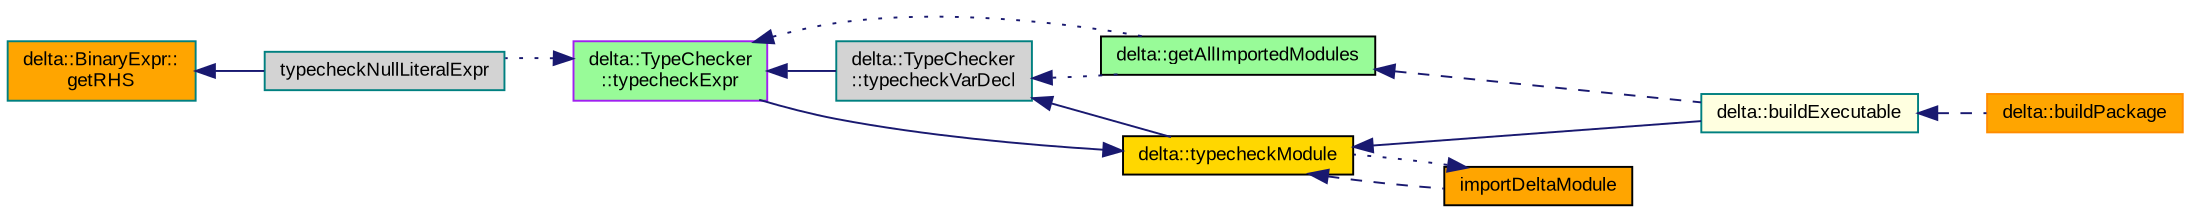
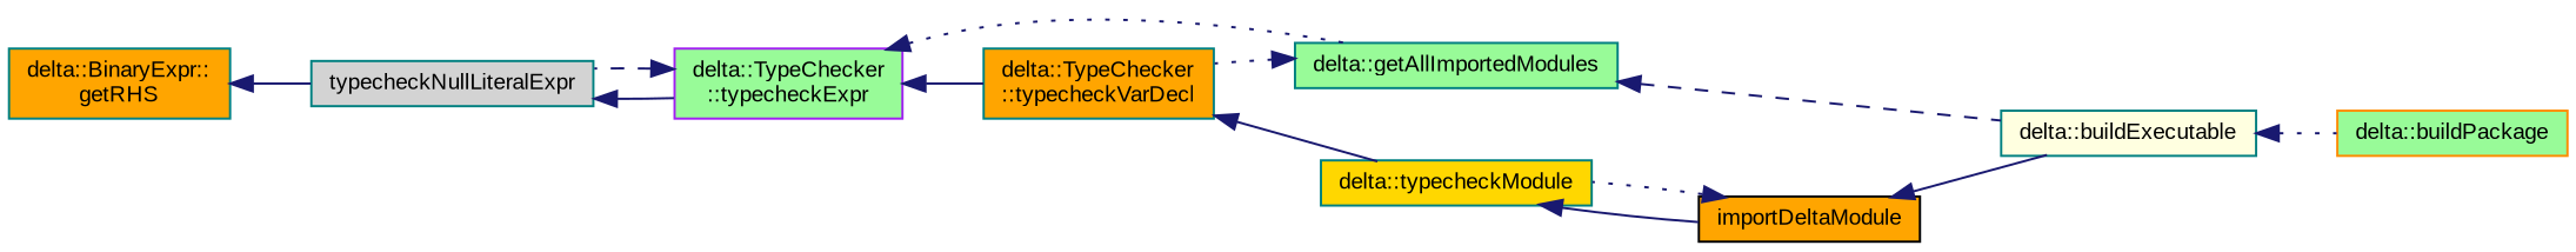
  digraph {
    fontname="Liberation Sans"
    rankdir=LR
    node [color=teal fillcolor=palegreen fontname="Liberation Sans" fontsize=10 shape=record style=filled]
    edge [color=midnightblue dir=back fontname="Liberation Sans" fontsize=10 labelfontname=Helvetica labelfontsize=10 style=solid]
    n1 [fillcolor=orange fontcolor=black height=0.2 label="delta::BinaryExpr::\lgetRHS" width=0.4]
    n2 [fillcolor=lightgrey height=0.2 label=typecheckNullLiteralExpr width=0.4]
    n3 [color=purple height=0.2 label="delta::TypeChecker\l::typecheckExpr" width=0.4]
-   n4 [color=black height=0.2 label="delta::getAllImportedModules" width=0.4]
-   n5 [fillcolor=lightgrey height=0.2 label="delta::TypeChecker\l::typecheckVarDecl" width=0.4]
+   n4 [height=0.2 label="delta::getAllImportedModules" width=0.4]
+   n5 [fillcolor=orange height=0.2 label="delta::TypeChecker\l::typecheckVarDecl" width=0.4]
    n6 [fillcolor=lightyellow height=0.2 label="delta::buildExecutable" width=0.4]
-   n7 [color=black fillcolor=gold height=0.2 label="delta::typecheckModule" width=0.4]
-   n8 [color=darkorange fillcolor=orange height=0.2 label="delta::buildPackage" width=0.4]
+   n7 [fillcolor=gold height=0.2 label="delta::typecheckModule" width=0.4]
+   n8 [color=darkorange height=0.2 label="delta::buildPackage" width=0.4]
    n9 [color=black fillcolor=orange height=0.2 label=importDeltaModule width=0.4]
    n1 -> n2
-   n7 -> n3
-   n3 -> n2 [style=dotted]
+   n2 -> n3
+   n3 -> n2 [style=dashed]
    n3 -> n4 [style=dotted]
    n3 -> n5
    n4 -> n6 [style=dashed]
-   n5 -> n4 [style=dotted]
+   n4 -> n5 [style=dotted]
    n5 -> n7
-   n6 -> n8 [style=dashed]
-   n7 -> n6
-   n7 -> n9 [style=dashed]
+   n6 -> n8 [style=dotted]
+   n9 -> n6
+   n7 -> n9
    n9 -> n7 [style=dotted]
  }
